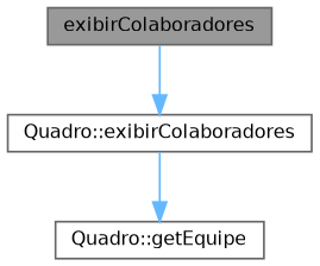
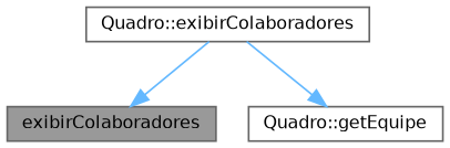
  digraph {
    rankdir=TB
    node [color=grey40 fillcolor=white fontname=Helvetica fontsize=10 shape=box style=filled]
    edge [color=steelblue1 fontname=Helvetica fontsize=10 labelfontname=Helvetica labelfontsize=10 style=solid]
    n1 [color=gray40 fillcolor=grey60 fontcolor=black height=0.2 label=exibirColaboradores width=0.4]
    n2 [height=0.2 label="Quadro::exibirColaboradores" width=0.4]
    n3 [height=0.2 label="Quadro::getEquipe" width=0.4]
-   n1 -> n2
+   n2 -> n1
    n2 -> n3
  }
